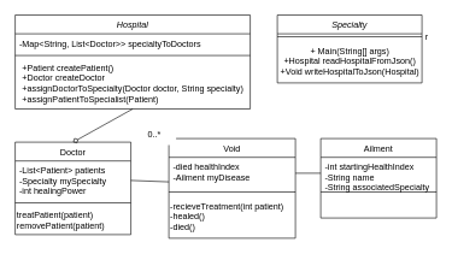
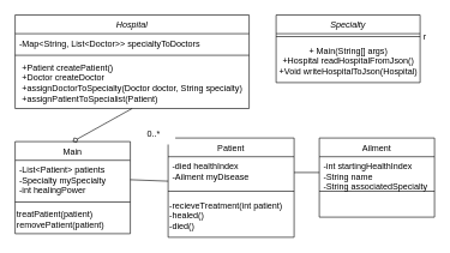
  <mxCell id="0" />
  <mxCell id="1" parent="0" />
  <mxCell id="2" value="Hospital" style="swimlane;fontStyle=2;align=center;verticalAlign=top;childLayout=stackLayout;horizontal=1;startSize=26;horizontalStack=0;resizeParent=1;resizeLast=0;collapsible=1;marginBottom=0;rounded=0;shadow=0;strokeWidth=1;" parent="1" vertex="1"><mxGeometry x="20.5" y="20" width="325" height="130" as="geometry"><mxRectangle x="230" y="140" width="160" height="26" as="alternateBounds" /></mxGeometry></mxCell>
  <mxCell id="3" value="-Map&lt;String, List&lt;Doctor&gt;&gt; specialtyToDoctors" style="text;align=left;verticalAlign=top;spacingLeft=4;spacingRight=4;overflow=hidden;rotatable=0;points=[[0,0.5],[1,0.5]];portConstraint=eastwest;" parent="2" vertex="1"><mxGeometry y="26" width="325" height="26" as="geometry" /></mxCell>
  <mxCell id="4" value="" style="line;html=1;strokeWidth=1;align=left;verticalAlign=middle;spacingTop=-1;spacingLeft=3;spacingRight=3;rotatable=0;labelPosition=right;points=[];portConstraint=eastwest;" parent="2" vertex="1"><mxGeometry y="52" width="325" height="8" as="geometry" /></mxCell>
  <mxCell id="5" value="&lt;div style=&quot;text-align: left;&quot;&gt;&lt;span style=&quot;background-color: initial;&quot;&gt;+Patient createPatient()&lt;/span&gt;&lt;/div&gt;&lt;div style=&quot;text-align: left;&quot;&gt;&lt;span style=&quot;background-color: initial;&quot;&gt;+Doctor createDoctor&lt;/span&gt;&lt;/div&gt;&lt;div style=&quot;text-align: left;&quot;&gt;+assignDoctorToSpecialty(Doctor doctor, String specialty)&lt;/div&gt;&lt;div style=&quot;text-align: left;&quot;&gt;&lt;span style=&quot;background-color: initial;&quot;&gt;+assignPatientToSpecialist(Patient)&lt;/span&gt;&lt;/div&gt;" style="text;html=1;align=center;verticalAlign=middle;resizable=0;points=[];autosize=1;strokeColor=none;fillColor=none;" vertex="1" parent="2"><mxGeometry y="60" width="325" height="70" as="geometry" /></mxCell>
- <mxCell id="6" value="Doctor" style="swimlane;fontStyle=0;align=center;verticalAlign=top;childLayout=stackLayout;horizontal=1;startSize=26;horizontalStack=0;resizeParent=1;resizeLast=0;collapsible=1;marginBottom=0;rounded=0;shadow=0;strokeWidth=1;" parent="1" vertex="1"><mxGeometry x="20.5" y="196" width="160" height="128" as="geometry"><mxRectangle x="550" y="140" width="160" height="26" as="alternateBounds" /></mxGeometry></mxCell>
+ <mxCell id="6" value="Main" style="swimlane;fontStyle=0;align=center;verticalAlign=top;childLayout=stackLayout;horizontal=1;startSize=26;horizontalStack=0;resizeParent=1;resizeLast=0;collapsible=1;marginBottom=0;rounded=0;shadow=0;strokeWidth=1;" parent="1" vertex="1"><mxGeometry x="20.5" y="196" width="160" height="128" as="geometry"><mxRectangle x="550" y="140" width="160" height="26" as="alternateBounds" /></mxGeometry></mxCell>
  <mxCell id="7" value="-List&lt;Patient&gt; patients&#10;-Specialty mySpecialty&#10;-int healingPower" style="text;align=left;verticalAlign=top;spacingLeft=4;spacingRight=4;overflow=hidden;rotatable=0;points=[[0,0.5],[1,0.5]];portConstraint=eastwest;" parent="6" vertex="1"><mxGeometry y="26" width="160" height="54" as="geometry" /></mxCell>
  <mxCell id="8" value="" style="line;html=1;strokeWidth=1;align=left;verticalAlign=middle;spacingTop=-1;spacingLeft=3;spacingRight=3;rotatable=0;labelPosition=right;points=[];portConstraint=eastwest;" parent="6" vertex="1"><mxGeometry y="80" width="160" height="8" as="geometry" /></mxCell>
  <mxCell id="9" value="treatPatient(patient)&lt;br&gt;removePatient(patient)" style="text;html=1;align=left;verticalAlign=middle;resizable=0;points=[];autosize=1;strokeColor=none;fillColor=none;" vertex="1" parent="6"><mxGeometry y="88" width="160" height="40" as="geometry" /></mxCell>
  <mxCell id="10" value="Ailment" style="swimlane;fontStyle=0;align=center;verticalAlign=top;childLayout=stackLayout;horizontal=1;startSize=26;horizontalStack=0;resizeParent=1;resizeLast=0;collapsible=1;marginBottom=0;rounded=0;shadow=0;strokeWidth=1;" vertex="1" parent="1"><mxGeometry x="443" y="191" width="160" height="110" as="geometry"><mxRectangle x="550" y="140" width="160" height="26" as="alternateBounds" /></mxGeometry></mxCell>
  <mxCell id="11" value="-int startingHealthIndex&#10;-String name&#10;-String associatedSpecialty" style="text;align=left;verticalAlign=top;spacingLeft=4;spacingRight=4;overflow=hidden;rotatable=0;points=[[0,0.5],[1,0.5]];portConstraint=eastwest;" vertex="1" parent="10"><mxGeometry y="26" width="160" height="44" as="geometry" /></mxCell>
  <mxCell id="12" value="" style="line;html=1;strokeWidth=1;align=left;verticalAlign=middle;spacingTop=-1;spacingLeft=3;spacingRight=3;rotatable=0;labelPosition=right;points=[];portConstraint=eastwest;" vertex="1" parent="10"><mxGeometry y="70" width="160" height="8" as="geometry" /></mxCell>
- <mxCell id="13" value="Void" style="swimlane;fontStyle=0;align=center;verticalAlign=top;childLayout=stackLayout;horizontal=1;startSize=26;horizontalStack=0;resizeParent=1;resizeLast=0;collapsible=1;marginBottom=0;rounded=0;shadow=0;strokeWidth=1;" vertex="1" parent="1"><mxGeometry x="233" y="191" width="175" height="138" as="geometry"><mxRectangle x="550" y="140" width="160" height="26" as="alternateBounds" /></mxGeometry></mxCell>
+ <mxCell id="13" value="Patient" style="swimlane;fontStyle=0;align=center;verticalAlign=top;childLayout=stackLayout;horizontal=1;startSize=26;horizontalStack=0;resizeParent=1;resizeLast=0;collapsible=1;marginBottom=0;rounded=0;shadow=0;strokeWidth=1;" vertex="1" parent="1"><mxGeometry x="233" y="191" width="175" height="138" as="geometry"><mxRectangle x="550" y="140" width="160" height="26" as="alternateBounds" /></mxGeometry></mxCell>
  <mxCell id="14" value="-died healthIndex&#10;-Ailment myDisease" style="text;align=left;verticalAlign=top;spacingLeft=4;spacingRight=4;overflow=hidden;rotatable=0;points=[[0,0.5],[1,0.5]];portConstraint=eastwest;" vertex="1" parent="13"><mxGeometry y="26" width="175" height="44" as="geometry" /></mxCell>
  <mxCell id="15" value="" style="line;html=1;strokeWidth=1;align=left;verticalAlign=middle;spacingTop=-1;spacingLeft=3;spacingRight=3;rotatable=0;labelPosition=right;points=[];portConstraint=eastwest;" vertex="1" parent="13"><mxGeometry y="70" width="175" height="8" as="geometry" /></mxCell>
  <mxCell id="16" value="-recieveTreatment(int patient)&lt;br&gt;-healed()&lt;br&gt;-died()" style="text;html=1;align=left;verticalAlign=middle;resizable=0;points=[];autosize=1;strokeColor=none;fillColor=none;" vertex="1" parent="13"><mxGeometry y="78" width="175" height="60" as="geometry" /></mxCell>
  <mxCell id="17" value="" style="endArrow=diamond;html=1;rounded=0;exitX=0.5;exitY=1;exitDx=0;exitDy=0;entryX=0.5;entryY=0;entryDx=0;entryDy=0;endFill=0;" edge="1" parent="1" source="2" target="6"><mxGeometry width="50" height="50" relative="1" as="geometry"><mxPoint x="213" y="240" as="sourcePoint" /><mxPoint x="263" y="190" as="targetPoint" /></mxGeometry></mxCell>
  <mxCell id="18" value="0..*" style="text;html=1;strokeColor=none;fillColor=default;align=center;verticalAlign=middle;whiteSpace=wrap;rounded=0;" vertex="1" parent="1"><mxGeometry x="183" y="170" width="60" height="30" as="geometry" /></mxCell>
  <mxCell id="19" value="" style="endArrow=none;html=1;rounded=0;exitX=0;exitY=0.773;exitDx=0;exitDy=0;entryX=1;entryY=0.5;entryDx=0;entryDy=0;exitPerimeter=0;" edge="1" parent="1" source="14" target="7"><mxGeometry width="50" height="50" relative="1" as="geometry"><mxPoint x="213" y="270" as="sourcePoint" /><mxPoint x="263" y="220" as="targetPoint" /></mxGeometry></mxCell>
  <mxCell id="20" value="" style="endArrow=none;html=1;rounded=0;exitX=1;exitY=0.5;exitDx=0;exitDy=0;entryX=0;entryY=0.5;entryDx=0;entryDy=0;" edge="1" parent="1" source="14" target="11"><mxGeometry width="50" height="50" relative="1" as="geometry"><mxPoint x="193" y="350" as="sourcePoint" /><mxPoint x="193" y="330" as="targetPoint" /></mxGeometry></mxCell>
  <mxCell id="21" value="Specialty" style="swimlane;fontStyle=2;align=center;verticalAlign=top;childLayout=stackLayout;horizontal=1;startSize=26;horizontalStack=0;resizeParent=1;resizeLast=0;collapsible=1;marginBottom=0;rounded=0;shadow=0;strokeWidth=1;" vertex="1" parent="1"><mxGeometry x="383" y="20" width="200" height="94" as="geometry"><mxRectangle x="230" y="140" width="160" height="26" as="alternateBounds" /></mxGeometry></mxCell>
  <mxCell id="22" value="r" style="line;html=1;strokeWidth=1;align=left;verticalAlign=middle;spacingTop=-1;spacingLeft=3;spacingRight=3;rotatable=0;labelPosition=right;points=[];portConstraint=eastwest;" vertex="1" parent="21"><mxGeometry y="26" width="200" height="8" as="geometry" /></mxCell>
  <mxCell id="23" value="+ Main(String[] args)&lt;br&gt;+Hospital readHospitalFromJson()&lt;br&gt;+Void writeHospitalToJson(Hospital)&lt;br&gt;&lt;div style=&quot;text-align: left;&quot;&gt;&lt;/div&gt;" style="text;html=1;align=center;verticalAlign=middle;resizable=0;points=[];autosize=1;strokeColor=none;fillColor=none;" vertex="1" parent="21"><mxGeometry y="34" width="200" height="60" as="geometry" /></mxCell>
